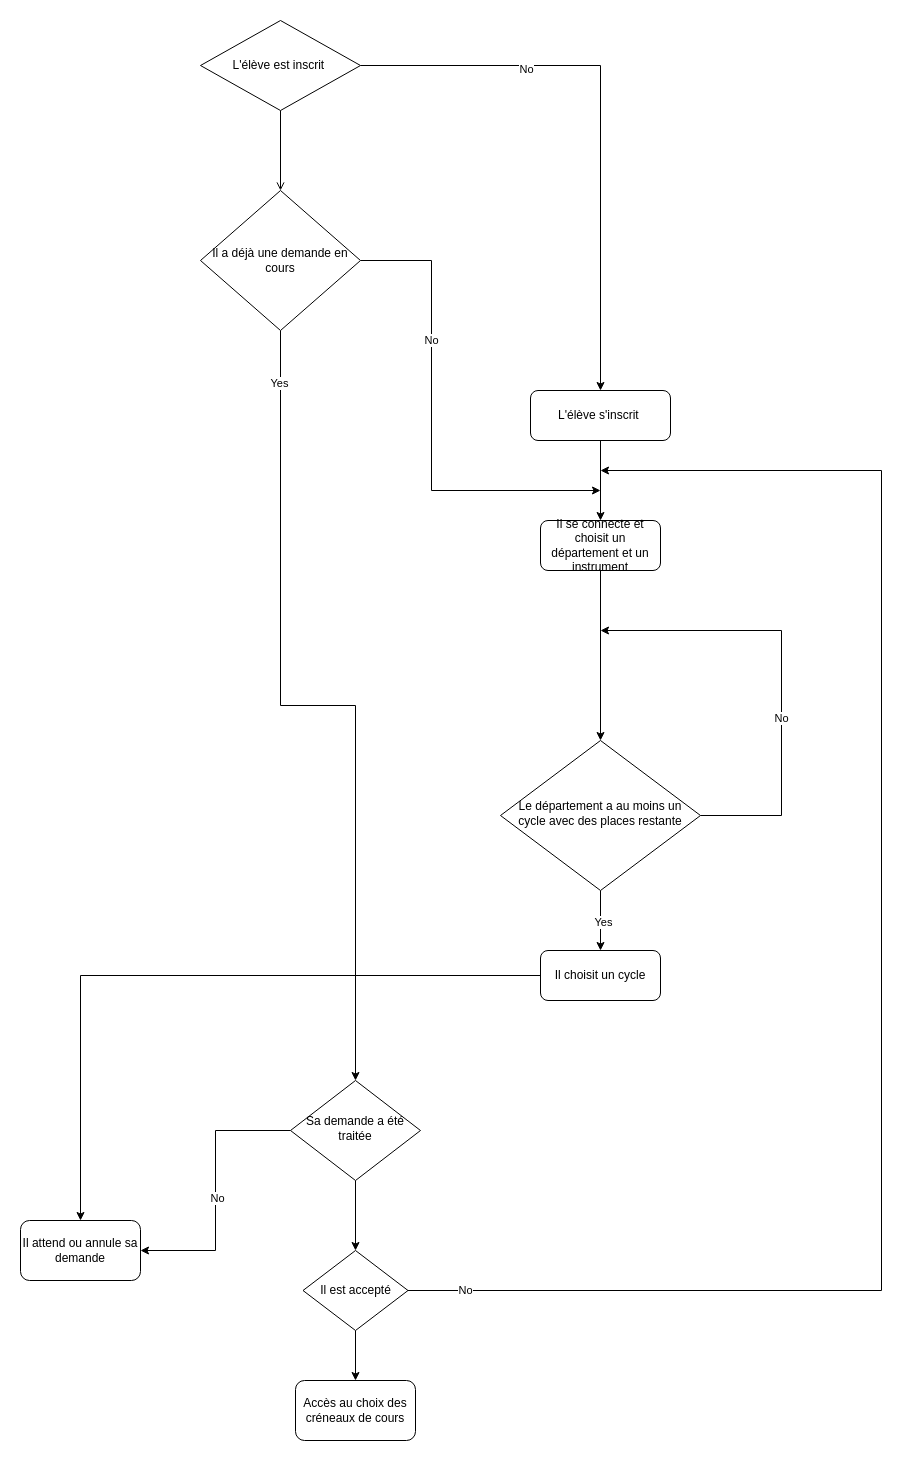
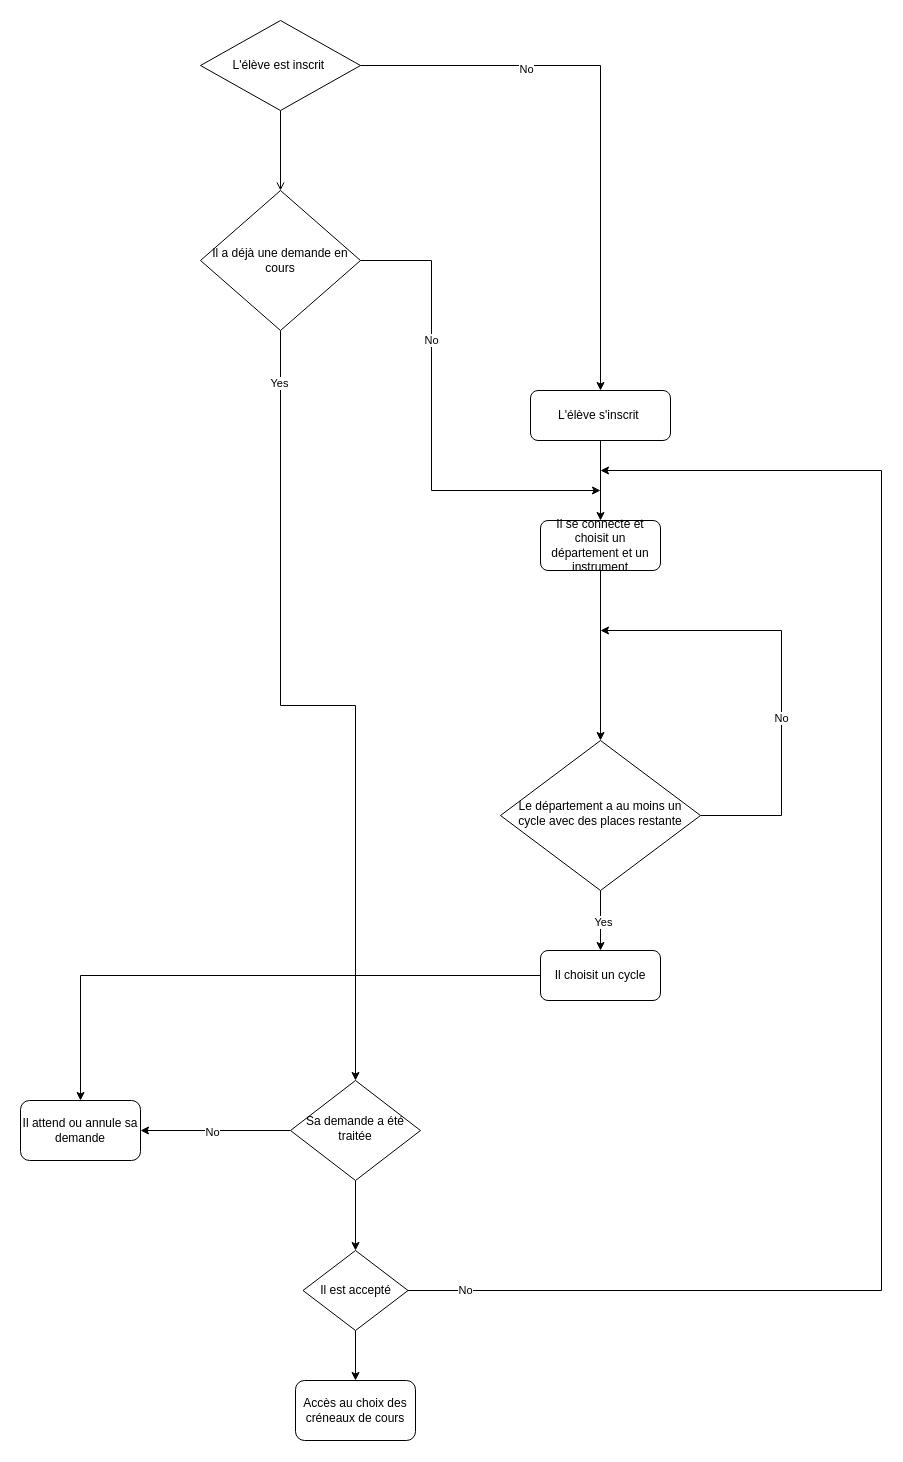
  <mxCell id="0" />
  <mxCell id="1" parent="0" />
  <mxCell id="2" style="edgeStyle=orthogonalEdgeStyle;rounded=0;orthogonalLoop=1;jettySize=auto;html=1;exitX=0.5;exitY=1;exitDx=0;exitDy=0;entryX=0.5;entryY=0;entryDx=0;entryDy=0;" edge="1" parent="1" source="3" target="10"><mxGeometry relative="1" as="geometry" /></mxCell>
  <mxCell id="3" value="L'élève s'inscrit&amp;nbsp;" style="rounded=1;whiteSpace=wrap;html=1;fontSize=12;glass=0;strokeWidth=1;shadow=0;" parent="1" vertex="1"><mxGeometry x="530" y="390" width="140" height="50" as="geometry" /></mxCell>
  <mxCell id="4" style="edgeStyle=orthogonalEdgeStyle;rounded=0;orthogonalLoop=1;jettySize=auto;html=1;" edge="1" parent="1" source="8"><mxGeometry relative="1" as="geometry"><mxPoint x="600" y="630" as="targetPoint" /><Array as="points"><mxPoint x="781" y="815" /></Array></mxGeometry></mxCell>
  <mxCell id="5" value="No" style="edgeLabel;html=1;align=center;verticalAlign=middle;resizable=0;points=[];" vertex="1" connectable="0" parent="4"><mxGeometry x="-0.199" y="1" relative="1" as="geometry"><mxPoint as="offset" /></mxGeometry></mxCell>
  <mxCell id="6" style="edgeStyle=orthogonalEdgeStyle;rounded=0;orthogonalLoop=1;jettySize=auto;html=1;entryX=0.5;entryY=0;entryDx=0;entryDy=0;" edge="1" parent="1" source="8" target="16"><mxGeometry relative="1" as="geometry" /></mxCell>
  <mxCell id="7" value="Yes" style="edgeLabel;html=1;align=center;verticalAlign=middle;resizable=0;points=[];" vertex="1" connectable="0" parent="6"><mxGeometry x="0.033" y="2" relative="1" as="geometry"><mxPoint as="offset" /></mxGeometry></mxCell>
  <mxCell id="8" value="Le département a au moins un cycle avec des places restante" style="rhombus;whiteSpace=wrap;html=1;shadow=0;fontFamily=Helvetica;fontSize=12;align=center;strokeWidth=1;spacing=6;spacingTop=-4;spacingLeft=0;spacingRight=0;" parent="1" vertex="1"><mxGeometry x="500" y="740" width="200" height="150" as="geometry" /></mxCell>
  <mxCell id="9" style="edgeStyle=orthogonalEdgeStyle;rounded=0;orthogonalLoop=1;jettySize=auto;html=1;" edge="1" parent="1" source="10" target="8"><mxGeometry relative="1" as="geometry" /></mxCell>
  <mxCell id="10" value="Il se connecte et choisit un département et un instrument" style="rounded=1;whiteSpace=wrap;html=1;fontSize=12;glass=0;strokeWidth=1;shadow=0;" parent="1" vertex="1"><mxGeometry x="540" y="520" width="120" height="50" as="geometry" /></mxCell>
  <mxCell id="11" style="edgeStyle=orthogonalEdgeStyle;rounded=0;orthogonalLoop=1;jettySize=auto;html=1;entryX=1;entryY=0.5;entryDx=0;entryDy=0;" edge="1" parent="1" source="14" target="26"><mxGeometry relative="1" as="geometry" /></mxCell>
  <mxCell id="12" value="No" style="edgeLabel;html=1;align=center;verticalAlign=middle;resizable=0;points=[];" vertex="1" connectable="0" parent="11"><mxGeometry x="0.053" y="1" relative="1" as="geometry"><mxPoint as="offset" /></mxGeometry></mxCell>
  <mxCell id="13" style="edgeStyle=orthogonalEdgeStyle;rounded=0;orthogonalLoop=1;jettySize=auto;html=1;" edge="1" parent="1" source="14" target="30"><mxGeometry relative="1" as="geometry"><mxPoint x="355" y="1250" as="targetPoint" /></mxGeometry></mxCell>
  <mxCell id="14" value="Sa demande a été traitée" style="rhombus;whiteSpace=wrap;html=1;shadow=0;fontFamily=Helvetica;fontSize=12;align=center;strokeWidth=1;spacing=6;spacingTop=-4;" parent="1" vertex="1"><mxGeometry x="290" y="1080" width="130" height="100" as="geometry" /></mxCell>
  <mxCell id="15" style="edgeStyle=orthogonalEdgeStyle;rounded=0;orthogonalLoop=1;jettySize=auto;html=1;" edge="1" parent="1" source="16" target="26"><mxGeometry relative="1" as="geometry" /></mxCell>
  <mxCell id="16" value="Il choisit un cycle" style="rounded=1;whiteSpace=wrap;html=1;fontSize=12;glass=0;strokeWidth=1;shadow=0;" vertex="1" parent="1"><mxGeometry x="540" y="950" width="120" height="50" as="geometry" /></mxCell>
  <mxCell id="17" style="edgeStyle=orthogonalEdgeStyle;rounded=0;orthogonalLoop=1;jettySize=auto;html=1;entryX=0.5;entryY=0;entryDx=0;entryDy=0;" edge="1" parent="1" source="20" target="3"><mxGeometry relative="1" as="geometry" /></mxCell>
  <mxCell id="18" value="No" style="edgeLabel;html=1;align=center;verticalAlign=middle;resizable=0;points=[];" vertex="1" connectable="0" parent="17"><mxGeometry x="-0.416" y="-3" relative="1" as="geometry"><mxPoint as="offset" /></mxGeometry></mxCell>
  <mxCell id="19" style="edgeStyle=orthogonalEdgeStyle;rounded=0;orthogonalLoop=1;jettySize=auto;html=1;entryX=0.5;entryY=0;entryDx=0;entryDy=0;endArrow=open;" edge="1" parent="1" source="20" target="25"><mxGeometry relative="1" as="geometry" /></mxCell>
  <mxCell id="20" value="L'élève est inscrit&amp;nbsp;" style="rhombus;whiteSpace=wrap;html=1;" vertex="1" parent="1"><mxGeometry x="200" y="20" width="160" height="90" as="geometry" /></mxCell>
  <mxCell id="21" style="edgeStyle=orthogonalEdgeStyle;rounded=0;orthogonalLoop=1;jettySize=auto;html=1;" edge="1" parent="1" source="25"><mxGeometry relative="1" as="geometry"><mxPoint x="600" y="490" as="targetPoint" /><Array as="points"><mxPoint x="431" y="260" /></Array></mxGeometry></mxCell>
  <mxCell id="22" value="No" style="edgeLabel;html=1;align=center;verticalAlign=middle;resizable=0;points=[];" vertex="1" connectable="0" parent="21"><mxGeometry x="-0.362" y="-1" relative="1" as="geometry"><mxPoint as="offset" /></mxGeometry></mxCell>
  <mxCell id="23" style="edgeStyle=orthogonalEdgeStyle;rounded=0;orthogonalLoop=1;jettySize=auto;html=1;entryX=0.5;entryY=0;entryDx=0;entryDy=0;" edge="1" parent="1" source="25" target="14"><mxGeometry relative="1" as="geometry" /></mxCell>
  <mxCell id="24" value="Yes" style="edgeLabel;html=1;align=center;verticalAlign=middle;resizable=0;points=[];" vertex="1" connectable="0" parent="23"><mxGeometry x="-0.874" y="-2" relative="1" as="geometry"><mxPoint as="offset" /></mxGeometry></mxCell>
  <mxCell id="25" value="Il a déjà une demande en cours" style="rhombus;whiteSpace=wrap;html=1;" vertex="1" parent="1"><mxGeometry x="200" y="190" width="160" height="140" as="geometry" /></mxCell>
- <mxCell id="26" value="Il attend ou annule sa demande" style="rounded=1;whiteSpace=wrap;html=1;" vertex="1" parent="1"><mxGeometry x="20" y="1220" width="120" height="60" as="geometry" /></mxCell>
+ <mxCell id="26" value="Il attend ou annule sa demande" style="rounded=1;whiteSpace=wrap;html=1;" vertex="1" parent="1"><mxGeometry x="20" y="1100" width="120" height="60" as="geometry" /></mxCell>
  <mxCell id="27" style="edgeStyle=orthogonalEdgeStyle;rounded=0;orthogonalLoop=1;jettySize=auto;html=1;" edge="1" parent="1" source="30"><mxGeometry relative="1" as="geometry"><mxPoint x="600" y="470" as="targetPoint" /><Array as="points"><mxPoint x="881" y="1290" /></Array></mxGeometry></mxCell>
  <mxCell id="28" value="No" style="edgeLabel;html=1;align=center;verticalAlign=middle;resizable=0;points=[];" vertex="1" connectable="0" parent="27"><mxGeometry x="-0.928" y="1" relative="1" as="geometry"><mxPoint as="offset" /></mxGeometry></mxCell>
  <mxCell id="29" value="" style="edgeStyle=orthogonalEdgeStyle;rounded=0;orthogonalLoop=1;jettySize=auto;html=1;" edge="1" parent="1" source="30" target="31"><mxGeometry relative="1" as="geometry" /></mxCell>
  <mxCell id="30" value="Il est accepté" style="rhombus;whiteSpace=wrap;html=1;" vertex="1" parent="1"><mxGeometry x="302.5" y="1250" width="105" height="80" as="geometry" /></mxCell>
  <mxCell id="31" value="Accès au choix des créneaux de cours" style="rounded=1;whiteSpace=wrap;html=1;" vertex="1" parent="1"><mxGeometry x="295" y="1380" width="120" height="60" as="geometry" /></mxCell>
